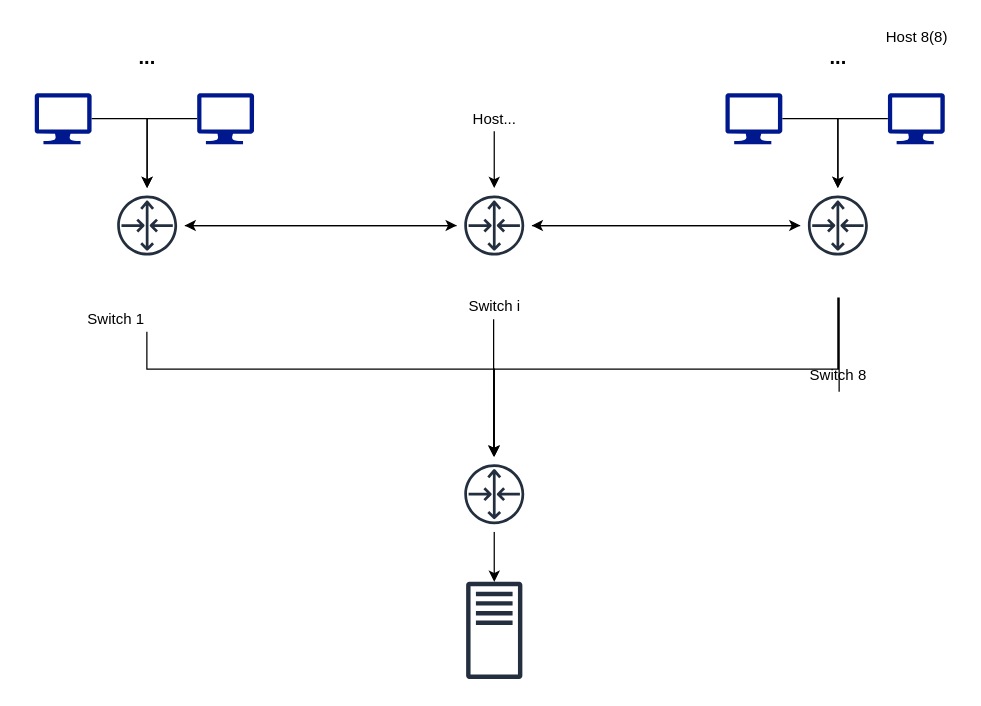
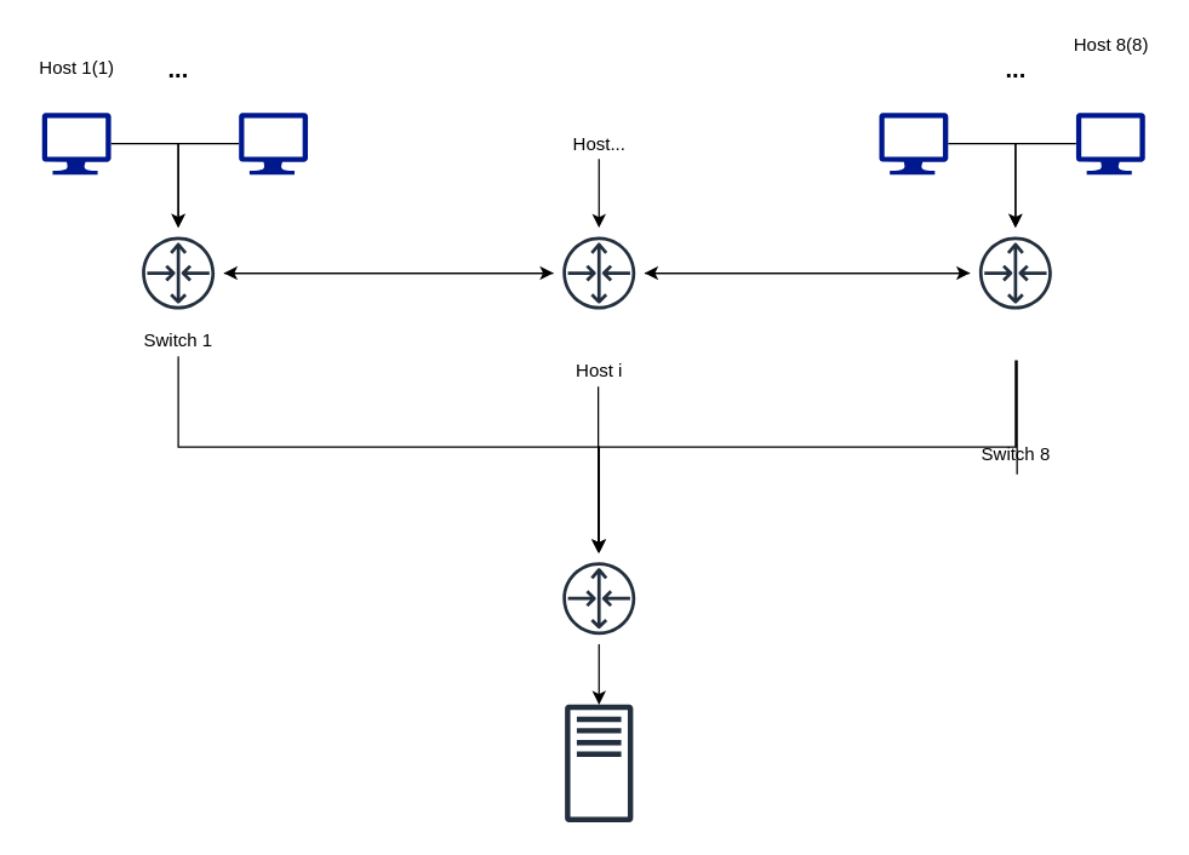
  <mxCell id="0" />
  <mxCell id="1" parent="0" />
  <mxCell id="2" value="" style="outlineConnect=0;fontColor=#232F3E;gradientColor=none;fillColor=#232F3E;strokeColor=none;dashed=0;verticalLabelPosition=bottom;verticalAlign=top;align=center;html=1;fontSize=12;fontStyle=0;aspect=fixed;pointerEvents=1;shape=mxgraph.aws4.traditional_server;" parent="1" vertex="1"><mxGeometry x="372.5" y="465" width="45" height="78" as="geometry" /></mxCell>
  <mxCell id="3" style="edgeStyle=orthogonalEdgeStyle;rounded=0;orthogonalLoop=1;jettySize=auto;html=1;" parent="1" source="4" target="7" edge="1"><mxGeometry relative="1" as="geometry" /></mxCell>
  <mxCell id="4" value="" style="aspect=fixed;pointerEvents=1;shadow=0;dashed=0;html=1;strokeColor=none;labelPosition=center;verticalLabelPosition=bottom;verticalAlign=top;align=center;fillColor=#00188D;shape=mxgraph.azure.computer;" parent="1" vertex="1"><mxGeometry x="710" y="74" width="45.56" height="41" as="geometry" /></mxCell>
  <mxCell id="5" style="edgeStyle=orthogonalEdgeStyle;rounded=0;orthogonalLoop=1;jettySize=auto;html=1;exitX=0.517;exitY=1.15;exitDx=0;exitDy=0;exitPerimeter=0;" parent="1" source="14" target="9" edge="1"><mxGeometry relative="1" as="geometry"><mxPoint x="670" y="245" as="sourcePoint" /><Array as="points"><mxPoint x="670" y="238" /><mxPoint x="670" y="295" /><mxPoint x="395" y="295" /></Array></mxGeometry></mxCell>
  <mxCell id="6" style="edgeStyle=orthogonalEdgeStyle;rounded=0;orthogonalLoop=1;jettySize=auto;html=1;" edge="1" parent="1" source="7" target="29"><mxGeometry relative="1" as="geometry" /></mxCell>
  <mxCell id="7" value="" style="outlineConnect=0;fontColor=#232F3E;gradientColor=none;strokeColor=#232F3E;fillColor=#ffffff;dashed=0;verticalLabelPosition=bottom;verticalAlign=top;align=center;html=1;fontSize=12;fontStyle=0;aspect=fixed;shape=mxgraph.aws4.resourceIcon;resIcon=mxgraph.aws4.router;" parent="1" vertex="1"><mxGeometry x="640" y="150" width="60" height="60" as="geometry" /></mxCell>
  <mxCell id="8" style="edgeStyle=orthogonalEdgeStyle;rounded=0;orthogonalLoop=1;jettySize=auto;html=1;" parent="1" source="9" target="2" edge="1"><mxGeometry relative="1" as="geometry" /></mxCell>
  <mxCell id="9" value="" style="outlineConnect=0;fontColor=#232F3E;gradientColor=none;strokeColor=#232F3E;fillColor=#ffffff;dashed=0;verticalLabelPosition=bottom;verticalAlign=top;align=center;html=1;fontSize=12;fontStyle=0;aspect=fixed;shape=mxgraph.aws4.resourceIcon;resIcon=mxgraph.aws4.router;" parent="1" vertex="1"><mxGeometry x="365" y="365" width="60" height="60" as="geometry" /></mxCell>
  <mxCell id="10" style="edgeStyle=orthogonalEdgeStyle;rounded=0;orthogonalLoop=1;jettySize=auto;html=1;" edge="1" parent="1" source="11" target="7"><mxGeometry relative="1" as="geometry"><mxPoint x="670" y="94.5" as="targetPoint" /><Array as="points"><mxPoint x="670" y="95" /></Array></mxGeometry></mxCell>
  <mxCell id="11" value="" style="aspect=fixed;pointerEvents=1;shadow=0;dashed=0;html=1;strokeColor=none;labelPosition=center;verticalLabelPosition=bottom;verticalAlign=top;align=center;fillColor=#00188D;shape=mxgraph.azure.computer;" vertex="1" parent="1"><mxGeometry x="580" y="74" width="45.56" height="41" as="geometry" /></mxCell>
  <mxCell id="12" value="Host 8(8)" style="text;html=1;align=center;verticalAlign=middle;resizable=0;points=[];autosize=1;" vertex="1" parent="1"><mxGeometry x="702.78" y="20" width="60" height="20" as="geometry" /></mxCell>
  <mxCell id="13" value="&lt;font style=&quot;font-size: 16px&quot;&gt;&lt;b&gt;...&lt;/b&gt;&lt;/font&gt;" style="text;html=1;align=center;verticalAlign=middle;resizable=0;points=[];autosize=1;" vertex="1" parent="1"><mxGeometry x="655" y="35" width="30" height="20" as="geometry" /></mxCell>
  <mxCell id="14" value="Switch 8" style="text;html=1;align=center;verticalAlign=middle;resizable=0;points=[];autosize=1;" vertex="1" parent="1"><mxGeometry x="640" y="290" width="60" height="20" as="geometry" /></mxCell>
  <mxCell id="15" style="edgeStyle=orthogonalEdgeStyle;rounded=0;orthogonalLoop=1;jettySize=auto;html=1;" edge="1" parent="1" source="16" target="18"><mxGeometry relative="1" as="geometry" /></mxCell>
  <mxCell id="16" value="" style="aspect=fixed;pointerEvents=1;shadow=0;dashed=0;html=1;strokeColor=none;labelPosition=center;verticalLabelPosition=bottom;verticalAlign=top;align=center;fillColor=#00188D;shape=mxgraph.azure.computer;" vertex="1" parent="1"><mxGeometry x="157.22" y="74" width="45.56" height="41" as="geometry" /></mxCell>
  <mxCell id="17" style="edgeStyle=orthogonalEdgeStyle;rounded=0;orthogonalLoop=1;jettySize=auto;html=1;" edge="1" parent="1" source="18" target="29"><mxGeometry relative="1" as="geometry" /></mxCell>
  <mxCell id="18" value="" style="outlineConnect=0;fontColor=#232F3E;gradientColor=none;strokeColor=#232F3E;fillColor=#ffffff;dashed=0;verticalLabelPosition=bottom;verticalAlign=top;align=center;html=1;fontSize=12;fontStyle=0;aspect=fixed;shape=mxgraph.aws4.resourceIcon;resIcon=mxgraph.aws4.router;" vertex="1" parent="1"><mxGeometry x="87.22" y="150" width="60" height="60" as="geometry" /></mxCell>
  <mxCell id="19" style="edgeStyle=orthogonalEdgeStyle;rounded=0;orthogonalLoop=1;jettySize=auto;html=1;" edge="1" parent="1" source="20" target="18"><mxGeometry relative="1" as="geometry"><mxPoint x="117.22" y="94.5" as="targetPoint" /><Array as="points"><mxPoint x="117.22" y="95" /></Array></mxGeometry></mxCell>
  <mxCell id="20" value="" style="aspect=fixed;pointerEvents=1;shadow=0;dashed=0;html=1;strokeColor=none;labelPosition=center;verticalLabelPosition=bottom;verticalAlign=top;align=center;fillColor=#00188D;shape=mxgraph.azure.computer;" vertex="1" parent="1"><mxGeometry x="27.22" y="74" width="45.56" height="41" as="geometry" /></mxCell>
+ <mxCell id="21" value="Host 1(1)" style="text;html=1;align=center;verticalAlign=middle;resizable=0;points=[];autosize=1;" vertex="1" parent="1"><mxGeometry x="20" y="35" width="60" height="20" as="geometry" /></mxCell>
  <mxCell id="22" value="&lt;font style=&quot;font-size: 16px&quot;&gt;&lt;b&gt;...&lt;/b&gt;&lt;/font&gt;" style="text;html=1;align=center;verticalAlign=middle;resizable=0;points=[];autosize=1;" vertex="1" parent="1"><mxGeometry x="102.22" y="35" width="30" height="20" as="geometry" /></mxCell>
  <mxCell id="23" style="edgeStyle=orthogonalEdgeStyle;rounded=0;orthogonalLoop=1;jettySize=auto;html=1;" edge="1" parent="1" source="24" target="9"><mxGeometry relative="1" as="geometry"><Array as="points"><mxPoint x="117" y="295" /><mxPoint x="395" y="295" /></Array></mxGeometry></mxCell>
- <mxCell id="24" value="Switch 1" style="text;html=1;align=center;verticalAlign=middle;resizable=0;points=[];autosize=1;" vertex="1" parent="1"><mxGeometry x="62.22" y="245" width="60" height="20" as="geometry" /></mxCell>
+ <mxCell id="24" value="Switch 1" style="text;html=1;align=center;verticalAlign=middle;resizable=0;points=[];autosize=1;" vertex="1" parent="1"><mxGeometry x="87.22" y="215" width="60" height="20" as="geometry" /></mxCell>
  <mxCell id="25" style="edgeStyle=orthogonalEdgeStyle;rounded=0;orthogonalLoop=1;jettySize=auto;html=1;" edge="1" parent="1"><mxGeometry relative="1" as="geometry"><mxPoint x="394.5" y="255" as="sourcePoint" /><mxPoint x="394.5" y="365" as="targetPoint" /><Array as="points"><mxPoint x="395" y="275" /><mxPoint x="395" y="275" /></Array></mxGeometry></mxCell>
- <mxCell id="26" value="Switch i" style="text;html=1;align=center;verticalAlign=middle;resizable=0;points=[];autosize=1;" vertex="1" parent="1"><mxGeometry x="365" y="235" width="60" height="20" as="geometry" /></mxCell>
+ <mxCell id="26" value="Host i" style="text;html=1;align=center;verticalAlign=middle;resizable=0;points=[];autosize=1;" vertex="1" parent="1"><mxGeometry x="365" y="235" width="60" height="20" as="geometry" /></mxCell>
  <mxCell id="27" style="edgeStyle=orthogonalEdgeStyle;rounded=0;orthogonalLoop=1;jettySize=auto;html=1;" edge="1" parent="1" source="29" target="18"><mxGeometry relative="1" as="geometry" /></mxCell>
  <mxCell id="28" style="edgeStyle=orthogonalEdgeStyle;rounded=0;orthogonalLoop=1;jettySize=auto;html=1;" edge="1" parent="1" source="29" target="7"><mxGeometry relative="1" as="geometry" /></mxCell>
  <mxCell id="29" value="" style="outlineConnect=0;fontColor=#232F3E;gradientColor=none;strokeColor=#232F3E;fillColor=#ffffff;dashed=0;verticalLabelPosition=bottom;verticalAlign=top;align=center;html=1;fontSize=12;fontStyle=0;aspect=fixed;shape=mxgraph.aws4.resourceIcon;resIcon=mxgraph.aws4.router;" vertex="1" parent="1"><mxGeometry x="365" y="150" width="60" height="60" as="geometry" /></mxCell>
  <mxCell id="30" style="edgeStyle=orthogonalEdgeStyle;rounded=0;orthogonalLoop=1;jettySize=auto;html=1;" edge="1" parent="1" source="31" target="29"><mxGeometry relative="1" as="geometry" /></mxCell>
  <mxCell id="31" value="Host..." style="text;html=1;align=center;verticalAlign=middle;resizable=0;points=[];autosize=1;" vertex="1" parent="1"><mxGeometry x="370" y="84.5" width="50" height="20" as="geometry" /></mxCell>
